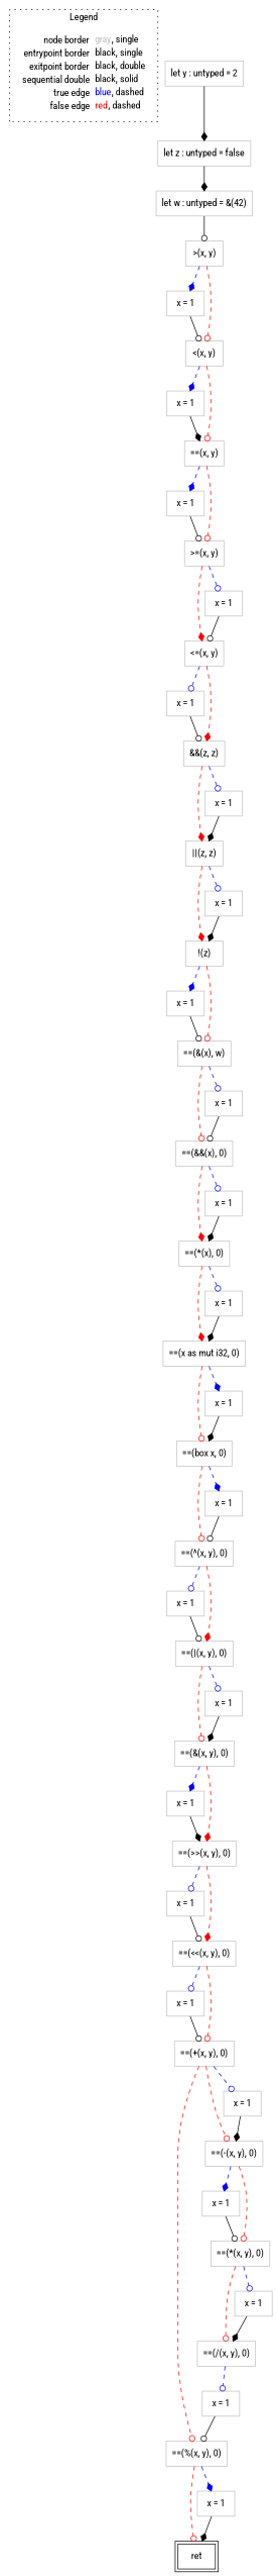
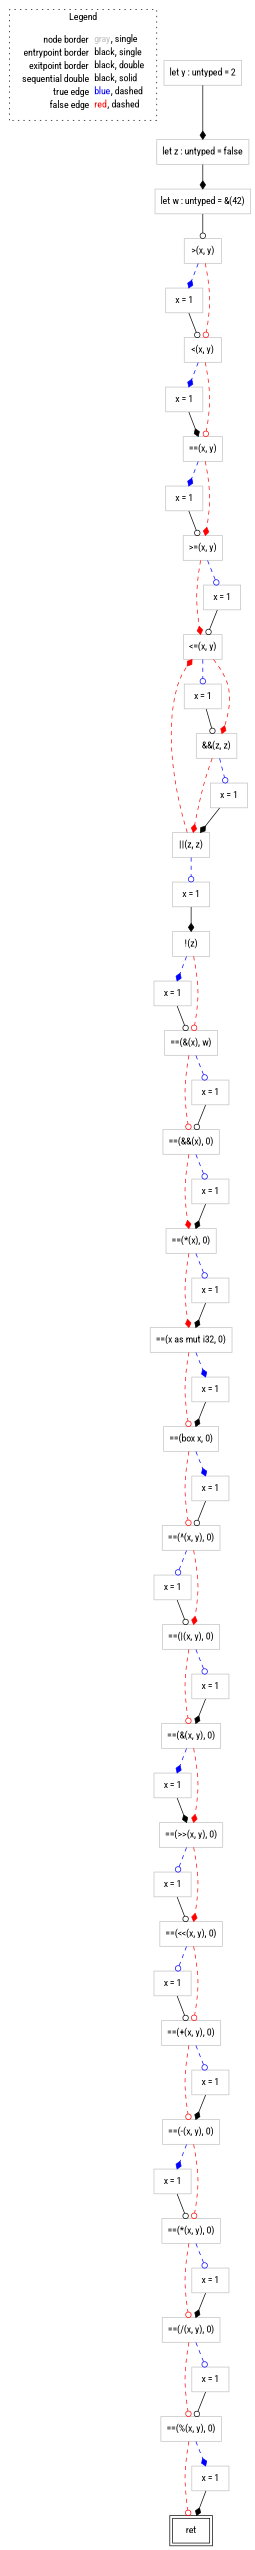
  digraph {
    fontname="Roboto Condensed"
    node [fontname="Roboto Condensed" shape=rect color=gray]
    edge [arrowhead=odot color=black fontname="Roboto Condensed" style=dashed]
    n1 [label=<<table border="0" cellpadding="2" cellspacing="0" cellborder="0"><tr><td align="right">node border&nbsp;</td><td align="left"><font color="gray">gray</font>, single</td></tr><tr><td align="right">entrypoint border&nbsp;</td><td align="left"><font color="black">black</font>, single</td></tr><tr><td align="right">exitpoint border&nbsp;</td><td align="left"><font color="black">black</font>, double</td></tr><tr><td align="right">sequential double&nbsp;</td><td align="left"><font color="black">black</font>, solid</td></tr><tr><td align="right">true edge&nbsp;</td><td align="left"><font color="blue">blue</font>, dashed</td></tr><tr><td align="right">false edge&nbsp;</td><td align="left"><font color="red">red</font>, dashed</td></tr></table>> shape=plaintext color=""]
    n2 [label=<let y : untyped = 2>]
    n3 [label=<let z : untyped = false>]
    n4 [label=<||(z, z)>]
    n5 [label=<!(z)>]
    n6 [label=<x = 1>]
    n7 [label=<x = 1>]
    n8 [label=<==(&amp;(x), w)>]
    n9 [label=<==(%(x, y), 0)>]
    n10 [color=black label=<ret> peripheries=2]
    n11 [label=<x = 1>]
    n12 [label=<x = 1>]
    n13 [label=<&gt;=(x, y)>]
    n14 [label=<&lt;=(x, y)>]
    n15 [label=<x = 1>]
    n16 [label=<x = 1>]
    n17 [label=<&amp;&amp;(z, z)>]
    n18 [label=<x = 1>]
    n19 [label=<x = 1>]
    n20 [label=<==(|(x, y), 0)>]
    n21 [label=<==(&amp;(x, y), 0)>]
    n22 [label=<x = 1>]
    n23 [label=<==(/(x, y), 0)>]
    n24 [label=<x = 1>]
    n25 [label=<==(*(x), 0)>]
    n26 [label=<==(x as mut i32, 0)>]
    n27 [label=<x = 1>]
    n28 [label=<==(box x, 0)>]
    n29 [label=<x = 1>]
    n30 [label=<==(^(x, y), 0)>]
    n31 [label=<x = 1>]
    n32 [label=<x = 1>]
    n33 [label=<==(x, y)>]
    n34 [label=<x = 1>]
    n35 [label=<==(&lt;&lt;(x, y), 0)>]
    n36 [label=<x = 1>]
    n37 [label=<==(+(x, y), 0)>]
    n38 [label=<==(&amp;&amp;(x), 0)>]
    n39 [label=<x = 1>]
    n40 [label=<let w : untyped = &amp;(42)>]
    n41 [label=<&gt;(x, y)>]
    n42 [label=<x = 1>]
    n43 [label=<&lt;(x, y)>]
    n44 [label=<x = 1>]
    n45 [label=<==(-(x, y), 0)>]
    n46 [label=<x = 1>]
    n47 [label=<x = 1>]
    n48 [label=<==(&gt;&gt;(x, y), 0)>]
    n49 [label=<x = 1>]
    n50 [label=<==(*(x, y), 0)>]
    n51 [label=<x = 1>]
    subgraph cluster_1 {
      label=Legend
      style=dotted
      n1
    }
    n2 -> n3 [arrowhead=diamond style=""]
    n3 -> n40 [arrowhead=diamond style=""]
-   n4 -> n5 [arrowhead=diamond color=red]
+   n4 -> n14 [arrowhead=diamond color=red]
    n4 -> n6 [color=blue]
    n5 -> n7 [arrowhead=diamond color=blue]
    n5 -> n8 [color=red]
    n6 -> n5 [arrowhead=diamond style=""]
    n7 -> n8 [style=""]
    n8 -> n38 [color=red]
    n8 -> n39 [color=blue]
    n9 -> n10 [color=red]
    n9 -> n11 [arrowhead=diamond color=blue]
    n11 -> n10 [arrowhead=diamond style=""]
    n12 -> n13 [style=""]
    n13 -> n14 [arrowhead=diamond color=red]
    n13 -> n15 [color=blue]
    n14 -> n16 [color=blue]
    n14 -> n17 [arrowhead=diamond color=red]
    n15 -> n14 [style=""]
    n16 -> n17 [style=""]
    n17 -> n4 [arrowhead=diamond color=red]
    n17 -> n18 [color=blue]
    n18 -> n4 [arrowhead=diamond style=""]
    n19 -> n20 [style=""]
    n20 -> n21 [color=red]
    n20 -> n22 [color=blue]
    n21 -> n47 [arrowhead=diamond color=blue]
    n21 -> n48 [arrowhead=diamond color=red]
    n22 -> n21 [arrowhead=diamond style=""]
-   n37 -> n9 [color=red]
+   n23 -> n9 [color=red]
    n23 -> n24 [color=blue]
    n24 -> n9 [style=""]
    n25 -> n26 [arrowhead=diamond color=red]
    n25 -> n27 [color=blue]
    n26 -> n28 [color=red]
    n26 -> n29 [arrowhead=diamond color=blue]
    n27 -> n26 [arrowhead=diamond style=""]
    n28 -> n30 [color=red]
    n28 -> n31 [arrowhead=diamond color=blue]
    n29 -> n28 [arrowhead=diamond style=""]
    n30 -> n19 [color=blue]
    n30 -> n20 [arrowhead=diamond color=red]
    n31 -> n30 [style=""]
    n32 -> n33 [arrowhead=diamond style=""]
    n33 -> n12 [arrowhead=diamond color=blue]
-   n33 -> n13 [color=red]
+   n33 -> n13 [arrowhead=diamond color=red]
    n34 -> n35 [style=""]
    n35 -> n36 [color=blue]
    n35 -> n37 [color=red]
    n36 -> n37 [style=""]
    n37 -> n45 [color=red]
    n37 -> n46 [color=blue]
    n38 -> n25 [arrowhead=diamond color=red]
    n38 -> n44 [color=blue]
    n39 -> n38 [style=""]
    n40 -> n41 [style=""]
    n41 -> n42 [arrowhead=diamond color=blue]
    n41 -> n43 [color=red]
    n42 -> n43 [style=""]
    n43 -> n32 [arrowhead=diamond color=blue]
    n43 -> n33 [color=red]
    n44 -> n25 [arrowhead=diamond style=""]
    n45 -> n49 [arrowhead=diamond color=blue]
    n45 -> n50 [color=red]
    n46 -> n45 [arrowhead=diamond style=""]
    n47 -> n48 [arrowhead=diamond style=""]
    n48 -> n34 [color=blue]
    n48 -> n35 [arrowhead=diamond color=red]
    n49 -> n50 [style=""]
    n50 -> n23 [color=red]
    n50 -> n51 [color=blue]
    n51 -> n23 [arrowhead=diamond style=""]
  }
